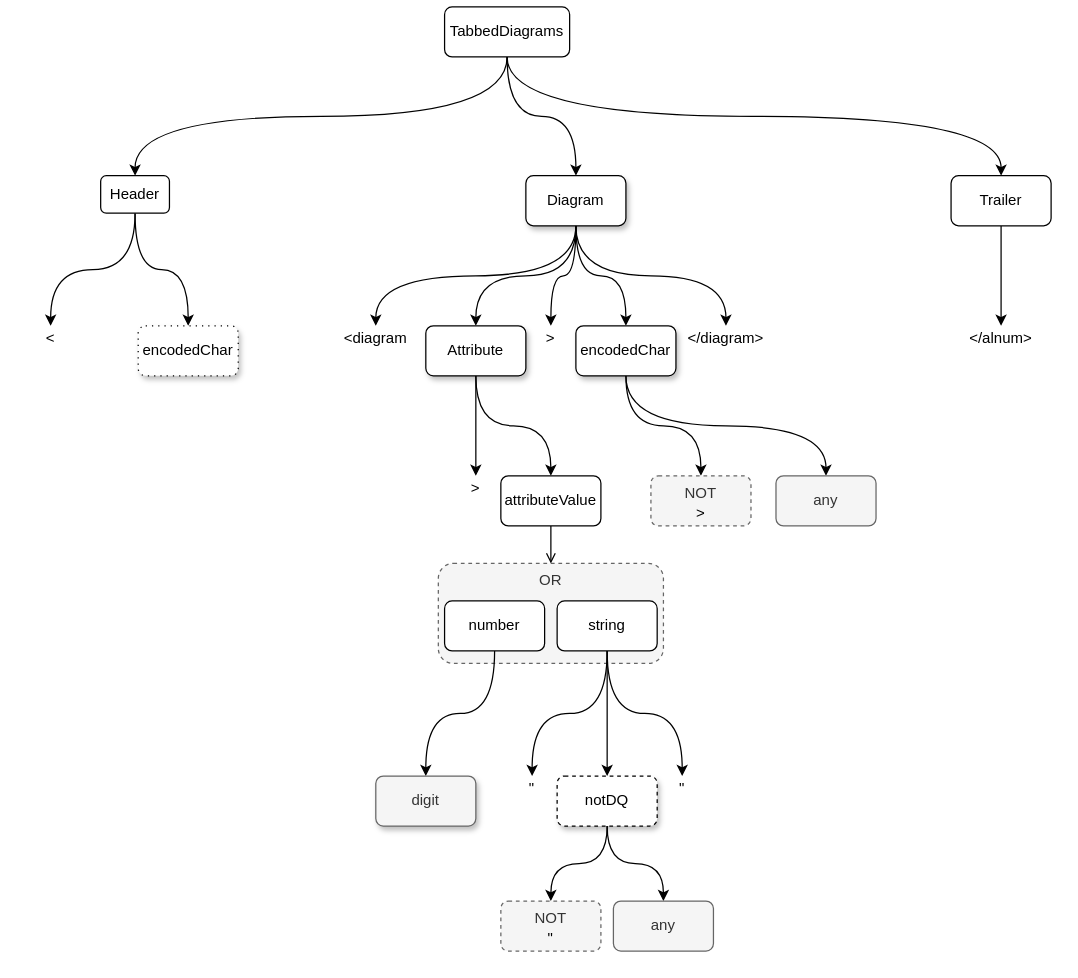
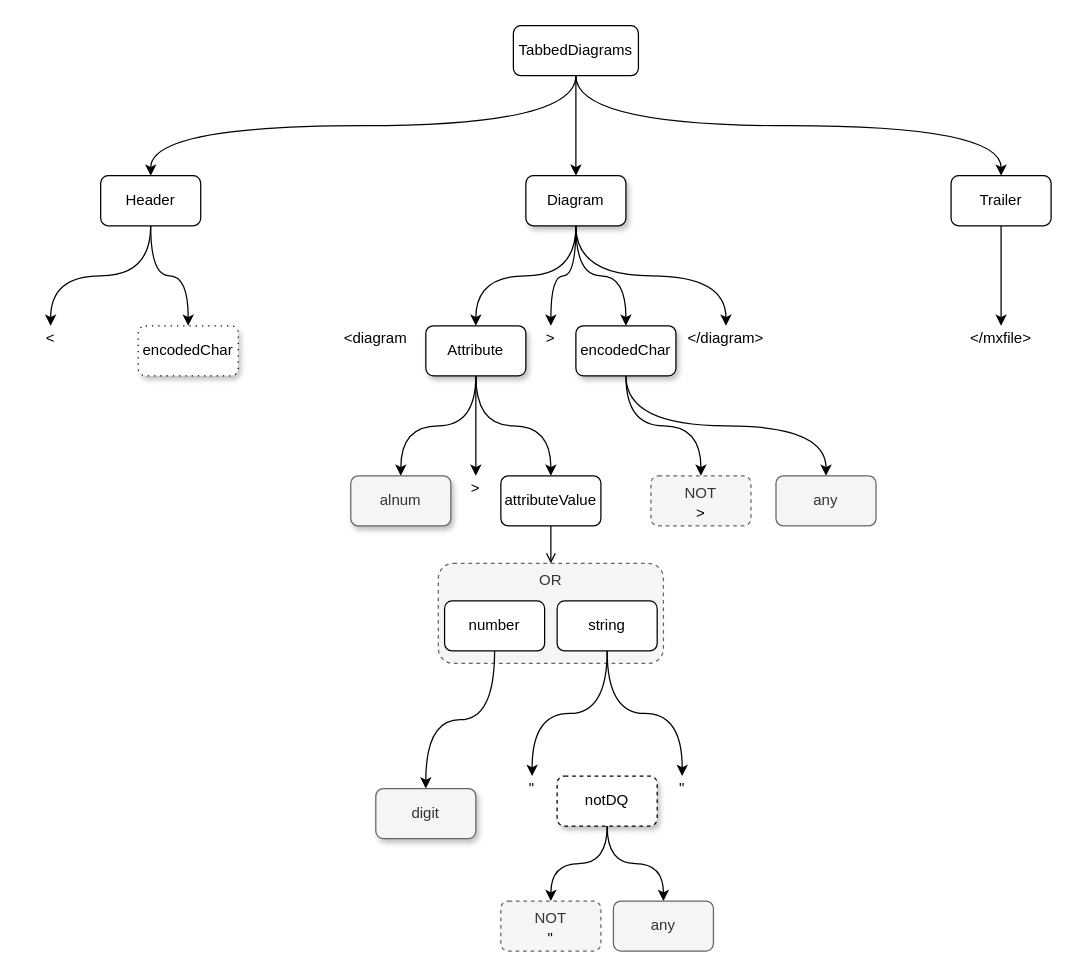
  <mxCell id="0" />
  <mxCell id="1" parent="0" />
  <mxCell id="2" value="OR" style="rounded=1;whiteSpace=wrap;html=1;shadow=0;verticalAlign=top;fillColor=#f5f5f5;strokeColor=#666666;fontColor=#333333;dashed=1;" vertex="1" parent="1"><mxGeometry x="350" y="450" width="180" height="80" as="geometry" /></mxCell>
  <mxCell id="3" style="edgeStyle=orthogonalEdgeStyle;curved=1;orthogonalLoop=1;jettySize=auto;html=1;exitX=0.5;exitY=1;exitDx=0;exitDy=0;" edge="1" parent="1" source="6" target="15"><mxGeometry relative="1" as="geometry" /></mxCell>
  <mxCell id="4" style="edgeStyle=orthogonalEdgeStyle;curved=1;orthogonalLoop=1;jettySize=auto;html=1;exitX=0.5;exitY=1;exitDx=0;exitDy=0;entryX=0.5;entryY=0;entryDx=0;entryDy=0;" edge="1" parent="1" source="6" target="9"><mxGeometry relative="1" as="geometry" /></mxCell>
  <mxCell id="5" style="edgeStyle=orthogonalEdgeStyle;curved=1;orthogonalLoop=1;jettySize=auto;html=1;exitX=0.5;exitY=1;exitDx=0;exitDy=0;entryX=0.5;entryY=0;entryDx=0;entryDy=0;" edge="1" parent="1" source="6" target="17"><mxGeometry relative="1" as="geometry" /></mxCell>
- <mxCell id="6" value="TabbedDiagrams" style="rounded=1;whiteSpace=wrap;html=1;" vertex="1" parent="1"><mxGeometry x="355" y="5" width="100" height="40" as="geometry" /></mxCell>
+ <mxCell id="6" value="TabbedDiagrams" style="rounded=1;whiteSpace=wrap;html=1;" vertex="1" parent="1"><mxGeometry x="410" y="20" width="100" height="40" as="geometry" /></mxCell>
  <mxCell id="7" style="edgeStyle=orthogonalEdgeStyle;orthogonalLoop=1;jettySize=auto;html=1;exitX=0.5;exitY=1;exitDx=0;exitDy=0;curved=1;" edge="1" parent="1" source="9" target="18"><mxGeometry relative="1" as="geometry" /></mxCell>
  <mxCell id="8" style="edgeStyle=orthogonalEdgeStyle;curved=1;orthogonalLoop=1;jettySize=auto;html=1;exitX=0.5;exitY=1;exitDx=0;exitDy=0;entryX=0.5;entryY=0;entryDx=0;entryDy=0;" edge="1" parent="1" source="9" target="19"><mxGeometry relative="1" as="geometry" /></mxCell>
- <mxCell id="9" value="Header" style="rounded=1;whiteSpace=wrap;html=1;" vertex="1" parent="1"><mxGeometry x="80" y="140" width="55" height="30" as="geometry" /></mxCell>
+ <mxCell id="9" value="Header" style="rounded=1;whiteSpace=wrap;html=1;" vertex="1" parent="1"><mxGeometry x="80" y="140" width="80" height="40" as="geometry" /></mxCell>
  <mxCell id="10" style="edgeStyle=orthogonalEdgeStyle;curved=1;orthogonalLoop=1;jettySize=auto;html=1;exitX=0.5;exitY=1;exitDx=0;exitDy=0;entryX=0.5;entryY=0;entryDx=0;entryDy=0;" edge="1" parent="1" source="15" target="27"><mxGeometry relative="1" as="geometry" /></mxCell>
  <mxCell id="11" style="edgeStyle=orthogonalEdgeStyle;curved=1;orthogonalLoop=1;jettySize=auto;html=1;exitX=0.5;exitY=1;exitDx=0;exitDy=0;entryX=0.5;entryY=0;entryDx=0;entryDy=0;" edge="1" parent="1" source="15" target="25"><mxGeometry relative="1" as="geometry" /></mxCell>
- <mxCell id="12" style="edgeStyle=orthogonalEdgeStyle;curved=1;orthogonalLoop=1;jettySize=auto;html=1;exitX=0.5;exitY=1;exitDx=0;exitDy=0;entryX=0.5;entryY=0;entryDx=0;entryDy=0;" edge="1" parent="1" source="15" target="21"><mxGeometry relative="1" as="geometry" /></mxCell>
  <mxCell id="13" style="edgeStyle=orthogonalEdgeStyle;curved=1;orthogonalLoop=1;jettySize=auto;html=1;exitX=0.5;exitY=1;exitDx=0;exitDy=0;entryX=0.5;entryY=0;entryDx=0;entryDy=0;" edge="1" parent="1" source="15" target="30"><mxGeometry relative="1" as="geometry" /></mxCell>
  <mxCell id="14" style="edgeStyle=orthogonalEdgeStyle;curved=1;orthogonalLoop=1;jettySize=auto;html=1;exitX=0.5;exitY=1;exitDx=0;exitDy=0;entryX=0.5;entryY=0;entryDx=0;entryDy=0;" edge="1" parent="1" source="15" target="31"><mxGeometry relative="1" as="geometry" /></mxCell>
  <mxCell id="15" value="Diagram" style="rounded=1;whiteSpace=wrap;html=1;shadow=1;" vertex="1" parent="1"><mxGeometry x="420" y="140" width="80" height="40" as="geometry" /></mxCell>
  <mxCell id="16" style="edgeStyle=orthogonalEdgeStyle;curved=1;orthogonalLoop=1;jettySize=auto;html=1;exitX=0.5;exitY=1;exitDx=0;exitDy=0;" edge="1" parent="1" source="17" target="20"><mxGeometry relative="1" as="geometry" /></mxCell>
  <mxCell id="17" value="Trailer" style="rounded=1;whiteSpace=wrap;html=1;" vertex="1" parent="1"><mxGeometry x="760" y="140" width="80" height="40" as="geometry" /></mxCell>
  <mxCell id="18" value="encodedChar" style="rounded=1;whiteSpace=wrap;html=1;shadow=1;dashed=1;dashPattern=1 4;" vertex="1" parent="1"><mxGeometry x="110" y="260" width="80" height="40" as="geometry" /></mxCell>
  <mxCell id="19" value="&amp;lt;" style="text;html=1;strokeColor=none;fillColor=none;align=center;verticalAlign=middle;whiteSpace=wrap;rounded=0;shadow=1;" vertex="1" parent="1"><mxGeometry x="20" y="260" width="40" height="20" as="geometry" /></mxCell>
- <mxCell id="20" value="&amp;lt;/alnum&amp;gt;" style="text;html=1;strokeColor=none;fillColor=none;align=center;verticalAlign=middle;whiteSpace=wrap;rounded=0;shadow=1;" vertex="1" parent="1"><mxGeometry x="780" y="260" width="40" height="20" as="geometry" /></mxCell>
+ <mxCell id="20" value="&amp;lt;/mxfile&amp;gt;" style="text;html=1;strokeColor=none;fillColor=none;align=center;verticalAlign=middle;whiteSpace=wrap;rounded=0;shadow=1;" vertex="1" parent="1"><mxGeometry x="780" y="260" width="40" height="20" as="geometry" /></mxCell>
  <mxCell id="21" value="&amp;lt;diagram" style="text;html=1;strokeColor=none;fillColor=none;align=center;verticalAlign=middle;whiteSpace=wrap;rounded=0;shadow=1;" vertex="1" parent="1"><mxGeometry x="280" y="260" width="40" height="20" as="geometry" /></mxCell>
+ <mxCell id="22" style="edgeStyle=orthogonalEdgeStyle;curved=1;orthogonalLoop=1;jettySize=auto;html=1;exitX=0.5;exitY=1;exitDx=0;exitDy=0;entryX=0.5;entryY=0;entryDx=0;entryDy=0;" edge="1" parent="1" source="25" target="32"><mxGeometry relative="1" as="geometry" /></mxCell>
  <mxCell id="23" style="edgeStyle=orthogonalEdgeStyle;curved=1;orthogonalLoop=1;jettySize=auto;html=1;exitX=0.5;exitY=1;exitDx=0;exitDy=0;entryX=0.5;entryY=0;entryDx=0;entryDy=0;" edge="1" parent="1" source="25" target="33"><mxGeometry relative="1" as="geometry" /></mxCell>
  <mxCell id="24" style="edgeStyle=orthogonalEdgeStyle;curved=1;orthogonalLoop=1;jettySize=auto;html=1;exitX=0.5;exitY=1;exitDx=0;exitDy=0;entryX=0.5;entryY=0;entryDx=0;entryDy=0;" edge="1" parent="1" source="25" target="35"><mxGeometry relative="1" as="geometry" /></mxCell>
  <mxCell id="25" value="Attribute" style="rounded=1;whiteSpace=wrap;html=1;shadow=1;" vertex="1" parent="1"><mxGeometry x="340" y="260" width="80" height="40" as="geometry" /></mxCell>
  <mxCell id="26" style="edgeStyle=orthogonalEdgeStyle;curved=1;orthogonalLoop=1;jettySize=auto;html=1;exitX=0.5;exitY=1;exitDx=0;exitDy=0;" edge="1" parent="1" source="21" target="21"><mxGeometry relative="1" as="geometry" /></mxCell>
  <mxCell id="27" value="&amp;gt;" style="text;html=1;strokeColor=none;fillColor=none;align=center;verticalAlign=middle;whiteSpace=wrap;rounded=0;shadow=1;" vertex="1" parent="1"><mxGeometry x="430" y="260" width="20" height="20" as="geometry" /></mxCell>
  <mxCell id="28" style="edgeStyle=orthogonalEdgeStyle;curved=1;orthogonalLoop=1;jettySize=auto;html=1;exitX=0.5;exitY=1;exitDx=0;exitDy=0;entryX=0.5;entryY=0;entryDx=0;entryDy=0;" edge="1" parent="1" source="30" target="49"><mxGeometry relative="1" as="geometry"><mxPoint x="635" y="380" as="targetPoint" /></mxGeometry></mxCell>
  <mxCell id="29" style="edgeStyle=orthogonalEdgeStyle;curved=1;orthogonalLoop=1;jettySize=auto;html=1;exitX=0.5;exitY=1;exitDx=0;exitDy=0;entryX=0.5;entryY=0;entryDx=0;entryDy=0;" edge="1" parent="1" source="30" target="48"><mxGeometry relative="1" as="geometry" /></mxCell>
  <mxCell id="30" value="encodedChar" style="rounded=1;whiteSpace=wrap;html=1;shadow=1;" vertex="1" parent="1"><mxGeometry x="460" y="260" width="80" height="40" as="geometry" /></mxCell>
  <mxCell id="31" value="&amp;lt;/diagram&amp;gt;" style="text;html=1;strokeColor=none;fillColor=none;align=center;verticalAlign=middle;whiteSpace=wrap;rounded=0;shadow=1;" vertex="1" parent="1"><mxGeometry x="560" y="260" width="40" height="20" as="geometry" /></mxCell>
+ <mxCell id="32" value="alnum" style="rounded=1;whiteSpace=wrap;html=1;shadow=1;fillColor=#f5f5f5;strokeColor=#666666;fontColor=#333333;" vertex="1" parent="1"><mxGeometry x="280" y="380" width="80" height="40" as="geometry" /></mxCell>
  <mxCell id="33" value="&amp;gt;" style="text;html=1;strokeColor=none;fillColor=none;align=center;verticalAlign=middle;whiteSpace=wrap;rounded=0;shadow=1;" vertex="1" parent="1"><mxGeometry x="370" y="380" width="20" height="20" as="geometry" /></mxCell>
  <mxCell id="34" style="edgeStyle=orthogonalEdgeStyle;curved=1;orthogonalLoop=1;jettySize=auto;html=1;exitX=0.5;exitY=1;exitDx=0;exitDy=0;entryX=0.5;entryY=0;entryDx=0;entryDy=0;endArrow=open;" edge="1" parent="1" source="35" target="2"><mxGeometry relative="1" as="geometry" /></mxCell>
  <mxCell id="35" value="attributeValue" style="rounded=1;whiteSpace=wrap;html=1;" vertex="1" parent="1"><mxGeometry x="400" y="380" width="80" height="40" as="geometry" /></mxCell>
  <mxCell id="36" style="edgeStyle=orthogonalEdgeStyle;curved=1;orthogonalLoop=1;jettySize=auto;html=1;exitX=0.5;exitY=1;exitDx=0;exitDy=0;entryX=0.5;entryY=0;entryDx=0;entryDy=0;" edge="1" parent="1" source="37" target="42"><mxGeometry relative="1" as="geometry" /></mxCell>
  <mxCell id="37" value="number" style="rounded=1;whiteSpace=wrap;html=1;" vertex="1" parent="1"><mxGeometry x="355" y="480" width="80" height="40" as="geometry" /></mxCell>
  <mxCell id="38" style="edgeStyle=orthogonalEdgeStyle;curved=1;orthogonalLoop=1;jettySize=auto;html=1;exitX=0.5;exitY=1;exitDx=0;exitDy=0;entryX=0.5;entryY=0;entryDx=0;entryDy=0;" edge="1" parent="1" source="41" target="43"><mxGeometry relative="1" as="geometry" /></mxCell>
- <mxCell id="39" style="edgeStyle=orthogonalEdgeStyle;curved=1;orthogonalLoop=1;jettySize=auto;html=1;exitX=0.5;exitY=1;exitDx=0;exitDy=0;" edge="1" parent="1" source="41" target="46"><mxGeometry relative="1" as="geometry" /></mxCell>
  <mxCell id="40" style="edgeStyle=orthogonalEdgeStyle;curved=1;orthogonalLoop=1;jettySize=auto;html=1;exitX=0.5;exitY=1;exitDx=0;exitDy=0;entryX=0.5;entryY=0;entryDx=0;entryDy=0;" edge="1" parent="1" source="41" target="47"><mxGeometry relative="1" as="geometry" /></mxCell>
  <mxCell id="41" value="string" style="rounded=1;whiteSpace=wrap;html=1;" vertex="1" parent="1"><mxGeometry x="445" y="480" width="80" height="40" as="geometry" /></mxCell>
- <mxCell id="42" value="digit" style="rounded=1;whiteSpace=wrap;html=1;shadow=1;fillColor=#f5f5f5;strokeColor=#666666;fontColor=#333333;" vertex="1" parent="1"><mxGeometry x="300" y="620" width="80" height="40" as="geometry" /></mxCell>
+ <mxCell id="42" value="digit" style="rounded=1;whiteSpace=wrap;html=1;shadow=1;fillColor=#f5f5f5;strokeColor=#666666;fontColor=#333333;" vertex="1" parent="1"><mxGeometry x="300" y="630" width="80" height="40" as="geometry" /></mxCell>
  <mxCell id="43" value="&quot;" style="text;html=1;strokeColor=none;fillColor=none;align=center;verticalAlign=middle;whiteSpace=wrap;rounded=0;shadow=1;" vertex="1" parent="1"><mxGeometry x="415" y="620" width="20" height="20" as="geometry" /></mxCell>
  <mxCell id="44" style="edgeStyle=orthogonalEdgeStyle;curved=1;orthogonalLoop=1;jettySize=auto;html=1;exitX=0.5;exitY=1;exitDx=0;exitDy=0;entryX=0.5;entryY=0;entryDx=0;entryDy=0;" edge="1" parent="1" source="46" target="52"><mxGeometry relative="1" as="geometry"><mxPoint x="485" y="700" as="targetPoint" /></mxGeometry></mxCell>
  <mxCell id="45" style="edgeStyle=orthogonalEdgeStyle;curved=1;orthogonalLoop=1;jettySize=auto;html=1;exitX=0.5;exitY=1;exitDx=0;exitDy=0;entryX=0.5;entryY=0;entryDx=0;entryDy=0;" edge="1" parent="1" source="46" target="51"><mxGeometry relative="1" as="geometry" /></mxCell>
  <mxCell id="46" value="notDQ" style="rounded=1;whiteSpace=wrap;html=1;shadow=1;dashed=1;" vertex="1" parent="1"><mxGeometry x="445" y="620" width="80" height="40" as="geometry" /></mxCell>
  <mxCell id="47" value="&quot;" style="text;html=1;strokeColor=none;fillColor=none;align=center;verticalAlign=middle;whiteSpace=wrap;rounded=0;shadow=1;" vertex="1" parent="1"><mxGeometry x="535" y="620" width="20" height="20" as="geometry" /></mxCell>
  <mxCell id="48" value="any" style="rounded=1;whiteSpace=wrap;html=1;fillColor=#f5f5f5;strokeColor=#666666;fontColor=#333333;" vertex="1" parent="1"><mxGeometry x="620" y="380" width="80" height="40" as="geometry" /></mxCell>
  <mxCell id="49" value="NOT" style="rounded=1;whiteSpace=wrap;html=1;verticalAlign=top;fillColor=#f5f5f5;strokeColor=#666666;fontColor=#333333;dashed=1;" vertex="1" parent="1"><mxGeometry x="520" y="380" width="80" height="40" as="geometry" /></mxCell>
  <mxCell id="50" value="&amp;gt;" style="text;html=1;strokeColor=none;fillColor=none;align=center;verticalAlign=middle;whiteSpace=wrap;rounded=0;shadow=1;" vertex="1" parent="1"><mxGeometry x="550" y="400" width="20" height="20" as="geometry" /></mxCell>
  <mxCell id="51" value="any" style="rounded=1;whiteSpace=wrap;html=1;fillColor=#f5f5f5;strokeColor=#666666;fontColor=#333333;" vertex="1" parent="1"><mxGeometry x="490" y="720" width="80" height="40" as="geometry" /></mxCell>
  <mxCell id="52" value="NOT" style="rounded=1;whiteSpace=wrap;html=1;verticalAlign=top;fillColor=#f5f5f5;strokeColor=#666666;fontColor=#333333;dashed=1;" vertex="1" parent="1"><mxGeometry x="400" y="720" width="80" height="40" as="geometry" /></mxCell>
  <mxCell id="53" value="&quot;" style="text;html=1;strokeColor=none;fillColor=none;align=center;verticalAlign=middle;whiteSpace=wrap;rounded=0;shadow=1;" vertex="1" parent="1"><mxGeometry x="430" y="740" width="20" height="20" as="geometry" /></mxCell>
